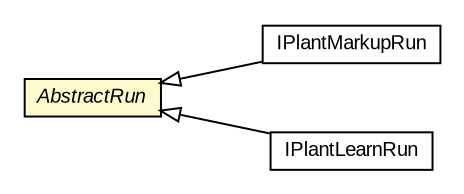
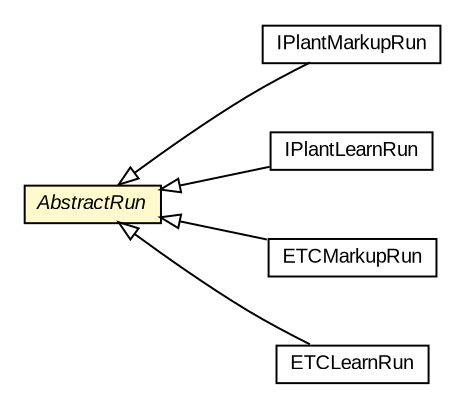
  digraph {
    nodesep=0.25
    rankdir=LR
    ranksep=0.5
    node [fontcolor=black fontname=arial fontsize=10.0 shape=plaintext]
    edge [arrowtail=empty dir=back fontname=arial fontsize=10 headport=p labelfontname=arial labelfontsize=10 tailport=p]
    n1 [label=<<table title="edu.arizona.biosemantics.semanticmarkup.markupelement.description.run.iplant.IPlantMarkupRun" border="0" cellborder="1" cellspacing="0" cellpadding="2" port="p" href="../markupelement/description/run/iplant/IPlantMarkupRun.html"> 		<tr><td><table border="0" cellspacing="0" cellpadding="1"> <tr><td align="center" balign="center"> IPlantMarkupRun </td></tr> 		</table></td></tr> 		</table>>]
    n2 [label=<<table title="edu.arizona.biosemantics.semanticmarkup.markupelement.description.run.iplant.IPlantLearnRun" border="0" cellborder="1" cellspacing="0" cellpadding="2" port="p" href="../markupelement/description/run/iplant/IPlantLearnRun.html"> 		<tr><td><table border="0" cellspacing="0" cellpadding="1"> <tr><td align="center" balign="center"> IPlantLearnRun </td></tr> 		</table></td></tr> 		</table>>]
    n3 [label=<<table title="edu.arizona.biosemantics.semanticmarkup.run.AbstractRun" border="0" cellborder="1" cellspacing="0" cellpadding="2" port="p" bgcolor="lemonChiffon" href="./AbstractRun.html"> 		<tr><td><table border="0" cellspacing="0" cellpadding="1"> <tr><td align="center" balign="center"><font face="arial italic"> AbstractRun </font></td></tr> 		</table></td></tr> 		</table>>]
+   n4 [label=<<table title="edu.arizona.biosemantics.semanticmarkup.run.etc.ETCMarkupRun" border="0" cellborder="1" cellspacing="0" cellpadding="2" port="p" href="./etc/ETCMarkupRun.html"> 		<tr><td><table border="0" cellspacing="0" cellpadding="1"> <tr><td align="center" balign="center"> ETCMarkupRun </td></tr> 		</table></td></tr> 		</table>>]
+   n5 [label=<<table title="edu.arizona.biosemantics.semanticmarkup.run.etc.ETCLearnRun" border="0" cellborder="1" cellspacing="0" cellpadding="2" port="p" href="./etc/ETCLearnRun.html"> 		<tr><td><table border="0" cellspacing="0" cellpadding="1"> <tr><td align="center" balign="center"> ETCLearnRun </td></tr> 		</table></td></tr> 		</table>>]
    n3 -> n1
    n3 -> n2
+   n3 -> n4
+   n3 -> n5
  }
